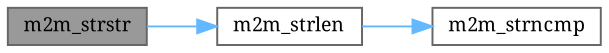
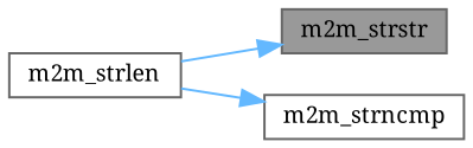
  digraph {
    fontname="Noto Serif"
    rankdir=LR
    node [color=grey40 fillcolor=white fontname="Noto Serif" fontsize=10 shape=box style=filled]
    edge [color=steelblue1 fontname="Noto Serif" fontsize=10 labelfontname=FreeSans labelfontsize=10 style=solid]
    n1 [color=gray40 fillcolor=grey60 fontcolor=black height=0.2 label=m2m_strstr width=0.4]
    n2 [height=0.2 label=m2m_strlen width=0.4]
    n3 [height=0.2 label=m2m_strncmp width=0.4]
-   n1 -> n2
+   n2 -> n1
    n2 -> n3
  }
